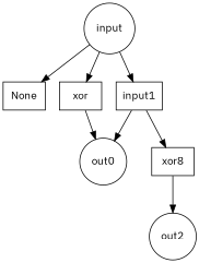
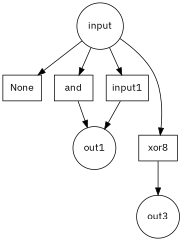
  digraph {
    fontname="IBM Plex Sans"
    node [fontname="IBM Plex Sans" shape=rect]
    edge [fontname="IBM Plex Sans"]
    None
-   and [label=xor]
+   and
    n3 [label=input1]
    n4 [label=xor8]
    input [shape=circle]
-   out1 [shape=circle label=out0]
-   out2 [shape=circle]
+   out1 [shape=circle]
+   out2 [shape=circle label=out3]
    subgraph sub_1 {
      None
      and
      n3
      n4
    }
    subgraph sub_2 {
      color=gray
      shape=circle
      input
      out1
      out2
    }
    and -> out1
    n3 -> out1
    n4 -> out2
    input -> None
    input -> and
    input -> n3
-   n3 -> n4
+   input -> n4
  }
